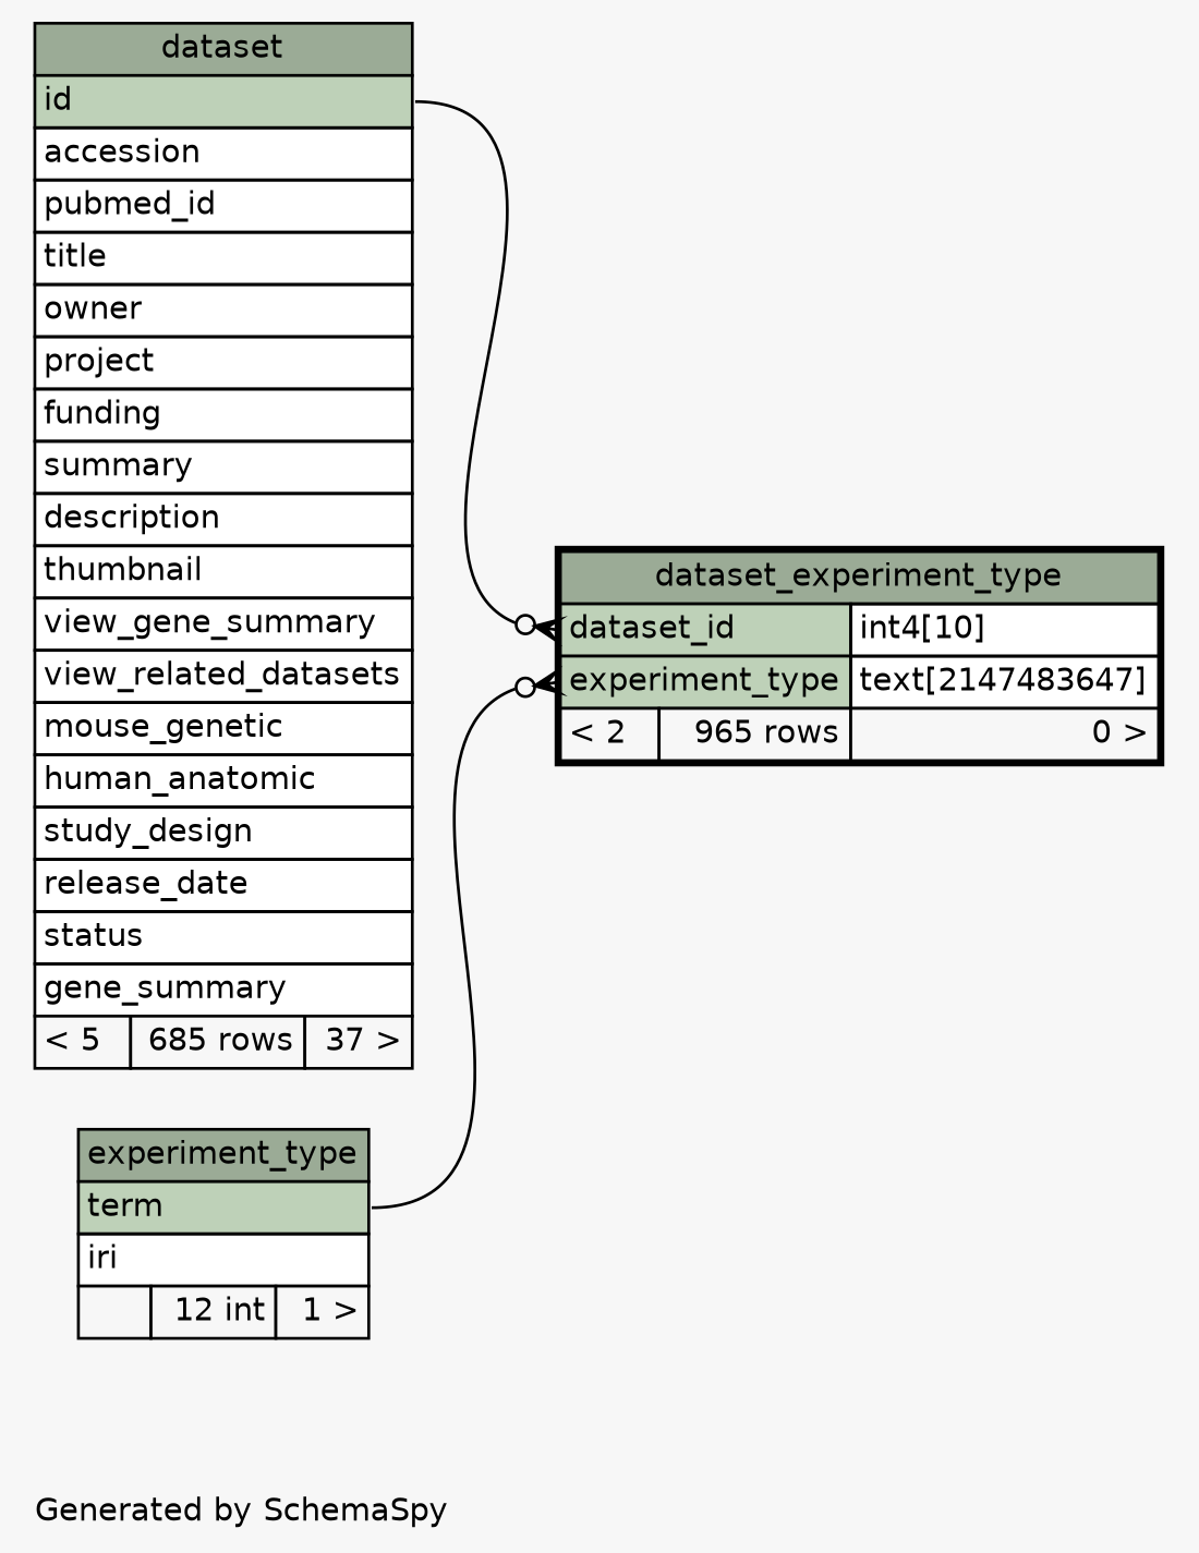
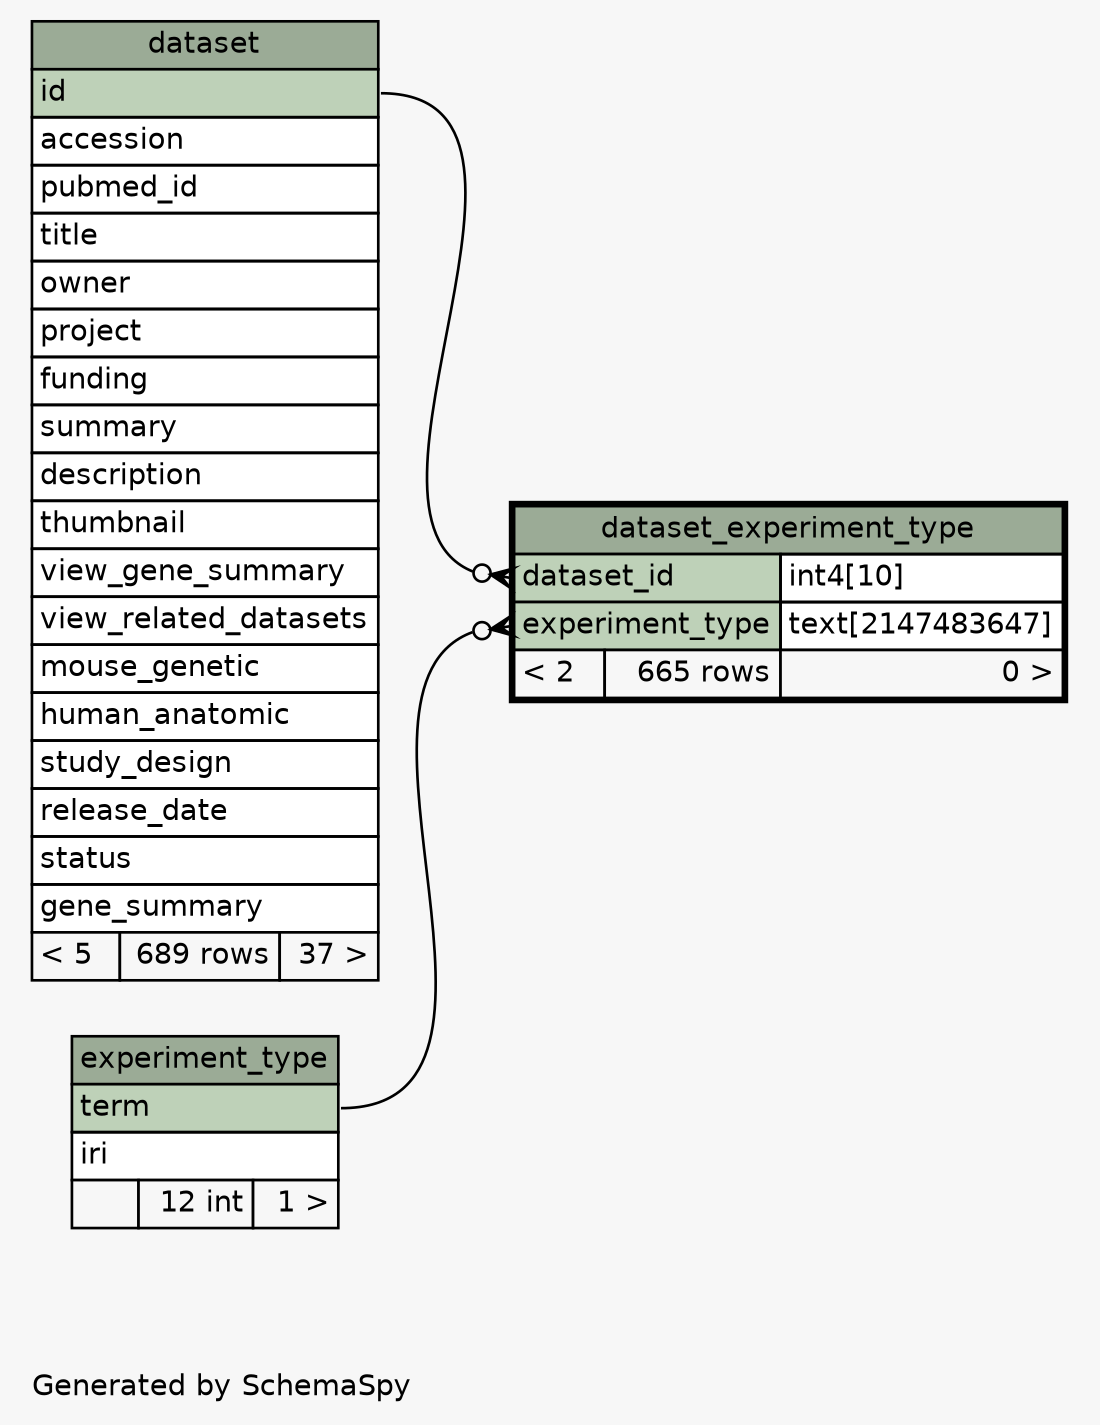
  digraph {
    bgcolor="#f7f7f7"
    fontname=Helvetica
    fontsize=11
    label="\nGenerated by SchemaSpy"
    labeljust=l
    nodesep=0.18
    rankdir=RL
    ranksep=0.46
    node [fontname=Helvetica fontsize=11 shape=plaintext]
    edge [arrowhead=none arrowsize=0.8 arrowtail=crowodot dir=back]
-   n1 [label=<     <TABLE BORDER="2" CELLBORDER="1" CELLSPACING="0" BGCOLOR="#ffffff">       <TR><TD COLSPAN="3" BGCOLOR="#9bab96" ALIGN="CENTER">dataset_experiment_type</TD></TR>       <TR><TD PORT="dataset_id" COLSPAN="2" BGCOLOR="#bed1b8" ALIGN="LEFT">dataset_id</TD><TD PORT="dataset_id.type" ALIGN="LEFT">int4[10]</TD></TR>       <TR><TD PORT="experiment_type" COLSPAN="2" BGCOLOR="#bed1b8" ALIGN="LEFT">experiment_type</TD><TD PORT="experiment_type.type" ALIGN="LEFT">text[2147483647]</TD></TR>       <TR><TD ALIGN="LEFT" BGCOLOR="#f7f7f7">&lt; 2</TD><TD ALIGN="RIGHT" BGCOLOR="#f7f7f7">965 rows</TD><TD ALIGN="RIGHT" BGCOLOR="#f7f7f7">0 &gt;</TD></TR>     </TABLE>>]
-   n2 [label=<     <TABLE BORDER="0" CELLBORDER="1" CELLSPACING="0" BGCOLOR="#ffffff">       <TR><TD COLSPAN="3" BGCOLOR="#9bab96" ALIGN="CENTER">dataset</TD></TR>       <TR><TD PORT="id" COLSPAN="3" BGCOLOR="#bed1b8" ALIGN="LEFT">id</TD></TR>       <TR><TD PORT="accession" COLSPAN="3" ALIGN="LEFT">accession</TD></TR>       <TR><TD PORT="pubmed_id" COLSPAN="3" ALIGN="LEFT">pubmed_id</TD></TR>       <TR><TD PORT="title" COLSPAN="3" ALIGN="LEFT">title</TD></TR>       <TR><TD PORT="owner" COLSPAN="3" ALIGN="LEFT">owner</TD></TR>       <TR><TD PORT="project" COLSPAN="3" ALIGN="LEFT">project</TD></TR>       <TR><TD PORT="funding" COLSPAN="3" ALIGN="LEFT">funding</TD></TR>       <TR><TD PORT="summary" COLSPAN="3" ALIGN="LEFT">summary</TD></TR>       <TR><TD PORT="description" COLSPAN="3" ALIGN="LEFT">description</TD></TR>       <TR><TD PORT="thumbnail" COLSPAN="3" ALIGN="LEFT">thumbnail</TD></TR>       <TR><TD PORT="view_gene_summary" COLSPAN="3" ALIGN="LEFT">view_gene_summary</TD></TR>       <TR><TD PORT="view_related_datasets" COLSPAN="3" ALIGN="LEFT">view_related_datasets</TD></TR>       <TR><TD PORT="mouse_genetic" COLSPAN="3" ALIGN="LEFT">mouse_genetic</TD></TR>       <TR><TD PORT="human_anatomic" COLSPAN="3" ALIGN="LEFT">human_anatomic</TD></TR>       <TR><TD PORT="study_design" COLSPAN="3" ALIGN="LEFT">study_design</TD></TR>       <TR><TD PORT="release_date" COLSPAN="3" ALIGN="LEFT">release_date</TD></TR>       <TR><TD PORT="status" COLSPAN="3" ALIGN="LEFT">status</TD></TR>       <TR><TD PORT="gene_summary" COLSPAN="3" ALIGN="LEFT">gene_summary</TD></TR>       <TR><TD ALIGN="LEFT" BGCOLOR="#f7f7f7">&lt; 5</TD><TD ALIGN="RIGHT" BGCOLOR="#f7f7f7">685 rows</TD><TD ALIGN="RIGHT" BGCOLOR="#f7f7f7">37 &gt;</TD></TR>     </TABLE>>]
+   n1 [label=<     <TABLE BORDER="2" CELLBORDER="1" CELLSPACING="0" BGCOLOR="#ffffff">       <TR><TD COLSPAN="3" BGCOLOR="#9bab96" ALIGN="CENTER">dataset_experiment_type</TD></TR>       <TR><TD PORT="dataset_id" COLSPAN="2" BGCOLOR="#bed1b8" ALIGN="LEFT">dataset_id</TD><TD PORT="dataset_id.type" ALIGN="LEFT">int4[10]</TD></TR>       <TR><TD PORT="experiment_type" COLSPAN="2" BGCOLOR="#bed1b8" ALIGN="LEFT">experiment_type</TD><TD PORT="experiment_type.type" ALIGN="LEFT">text[2147483647]</TD></TR>       <TR><TD ALIGN="LEFT" BGCOLOR="#f7f7f7">&lt; 2</TD><TD ALIGN="RIGHT" BGCOLOR="#f7f7f7">665 rows</TD><TD ALIGN="RIGHT" BGCOLOR="#f7f7f7">0 &gt;</TD></TR>     </TABLE>>]
+   n2 [label=<     <TABLE BORDER="0" CELLBORDER="1" CELLSPACING="0" BGCOLOR="#ffffff">       <TR><TD COLSPAN="3" BGCOLOR="#9bab96" ALIGN="CENTER">dataset</TD></TR>       <TR><TD PORT="id" COLSPAN="3" BGCOLOR="#bed1b8" ALIGN="LEFT">id</TD></TR>       <TR><TD PORT="accession" COLSPAN="3" ALIGN="LEFT">accession</TD></TR>       <TR><TD PORT="pubmed_id" COLSPAN="3" ALIGN="LEFT">pubmed_id</TD></TR>       <TR><TD PORT="title" COLSPAN="3" ALIGN="LEFT">title</TD></TR>       <TR><TD PORT="owner" COLSPAN="3" ALIGN="LEFT">owner</TD></TR>       <TR><TD PORT="project" COLSPAN="3" ALIGN="LEFT">project</TD></TR>       <TR><TD PORT="funding" COLSPAN="3" ALIGN="LEFT">funding</TD></TR>       <TR><TD PORT="summary" COLSPAN="3" ALIGN="LEFT">summary</TD></TR>       <TR><TD PORT="description" COLSPAN="3" ALIGN="LEFT">description</TD></TR>       <TR><TD PORT="thumbnail" COLSPAN="3" ALIGN="LEFT">thumbnail</TD></TR>       <TR><TD PORT="view_gene_summary" COLSPAN="3" ALIGN="LEFT">view_gene_summary</TD></TR>       <TR><TD PORT="view_related_datasets" COLSPAN="3" ALIGN="LEFT">view_related_datasets</TD></TR>       <TR><TD PORT="mouse_genetic" COLSPAN="3" ALIGN="LEFT">mouse_genetic</TD></TR>       <TR><TD PORT="human_anatomic" COLSPAN="3" ALIGN="LEFT">human_anatomic</TD></TR>       <TR><TD PORT="study_design" COLSPAN="3" ALIGN="LEFT">study_design</TD></TR>       <TR><TD PORT="release_date" COLSPAN="3" ALIGN="LEFT">release_date</TD></TR>       <TR><TD PORT="status" COLSPAN="3" ALIGN="LEFT">status</TD></TR>       <TR><TD PORT="gene_summary" COLSPAN="3" ALIGN="LEFT">gene_summary</TD></TR>       <TR><TD ALIGN="LEFT" BGCOLOR="#f7f7f7">&lt; 5</TD><TD ALIGN="RIGHT" BGCOLOR="#f7f7f7">689 rows</TD><TD ALIGN="RIGHT" BGCOLOR="#f7f7f7">37 &gt;</TD></TR>     </TABLE>>]
    n3 [label=<     <TABLE BORDER="0" CELLBORDER="1" CELLSPACING="0" BGCOLOR="#ffffff">       <TR><TD COLSPAN="3" BGCOLOR="#9bab96" ALIGN="CENTER">experiment_type</TD></TR>       <TR><TD PORT="term" COLSPAN="3" BGCOLOR="#bed1b8" ALIGN="LEFT">term</TD></TR>       <TR><TD PORT="iri" COLSPAN="3" ALIGN="LEFT">iri</TD></TR>       <TR><TD ALIGN="LEFT" BGCOLOR="#f7f7f7">  </TD><TD ALIGN="RIGHT" BGCOLOR="#f7f7f7">12 int</TD><TD ALIGN="RIGHT" BGCOLOR="#f7f7f7">1 &gt;</TD></TR>     </TABLE>>]
    n1 -> n2 [headport="id:e" tailport="dataset_id:w"]
    n1 -> n3 [headport="term:e" tailport="experiment_type:w"]
  }
